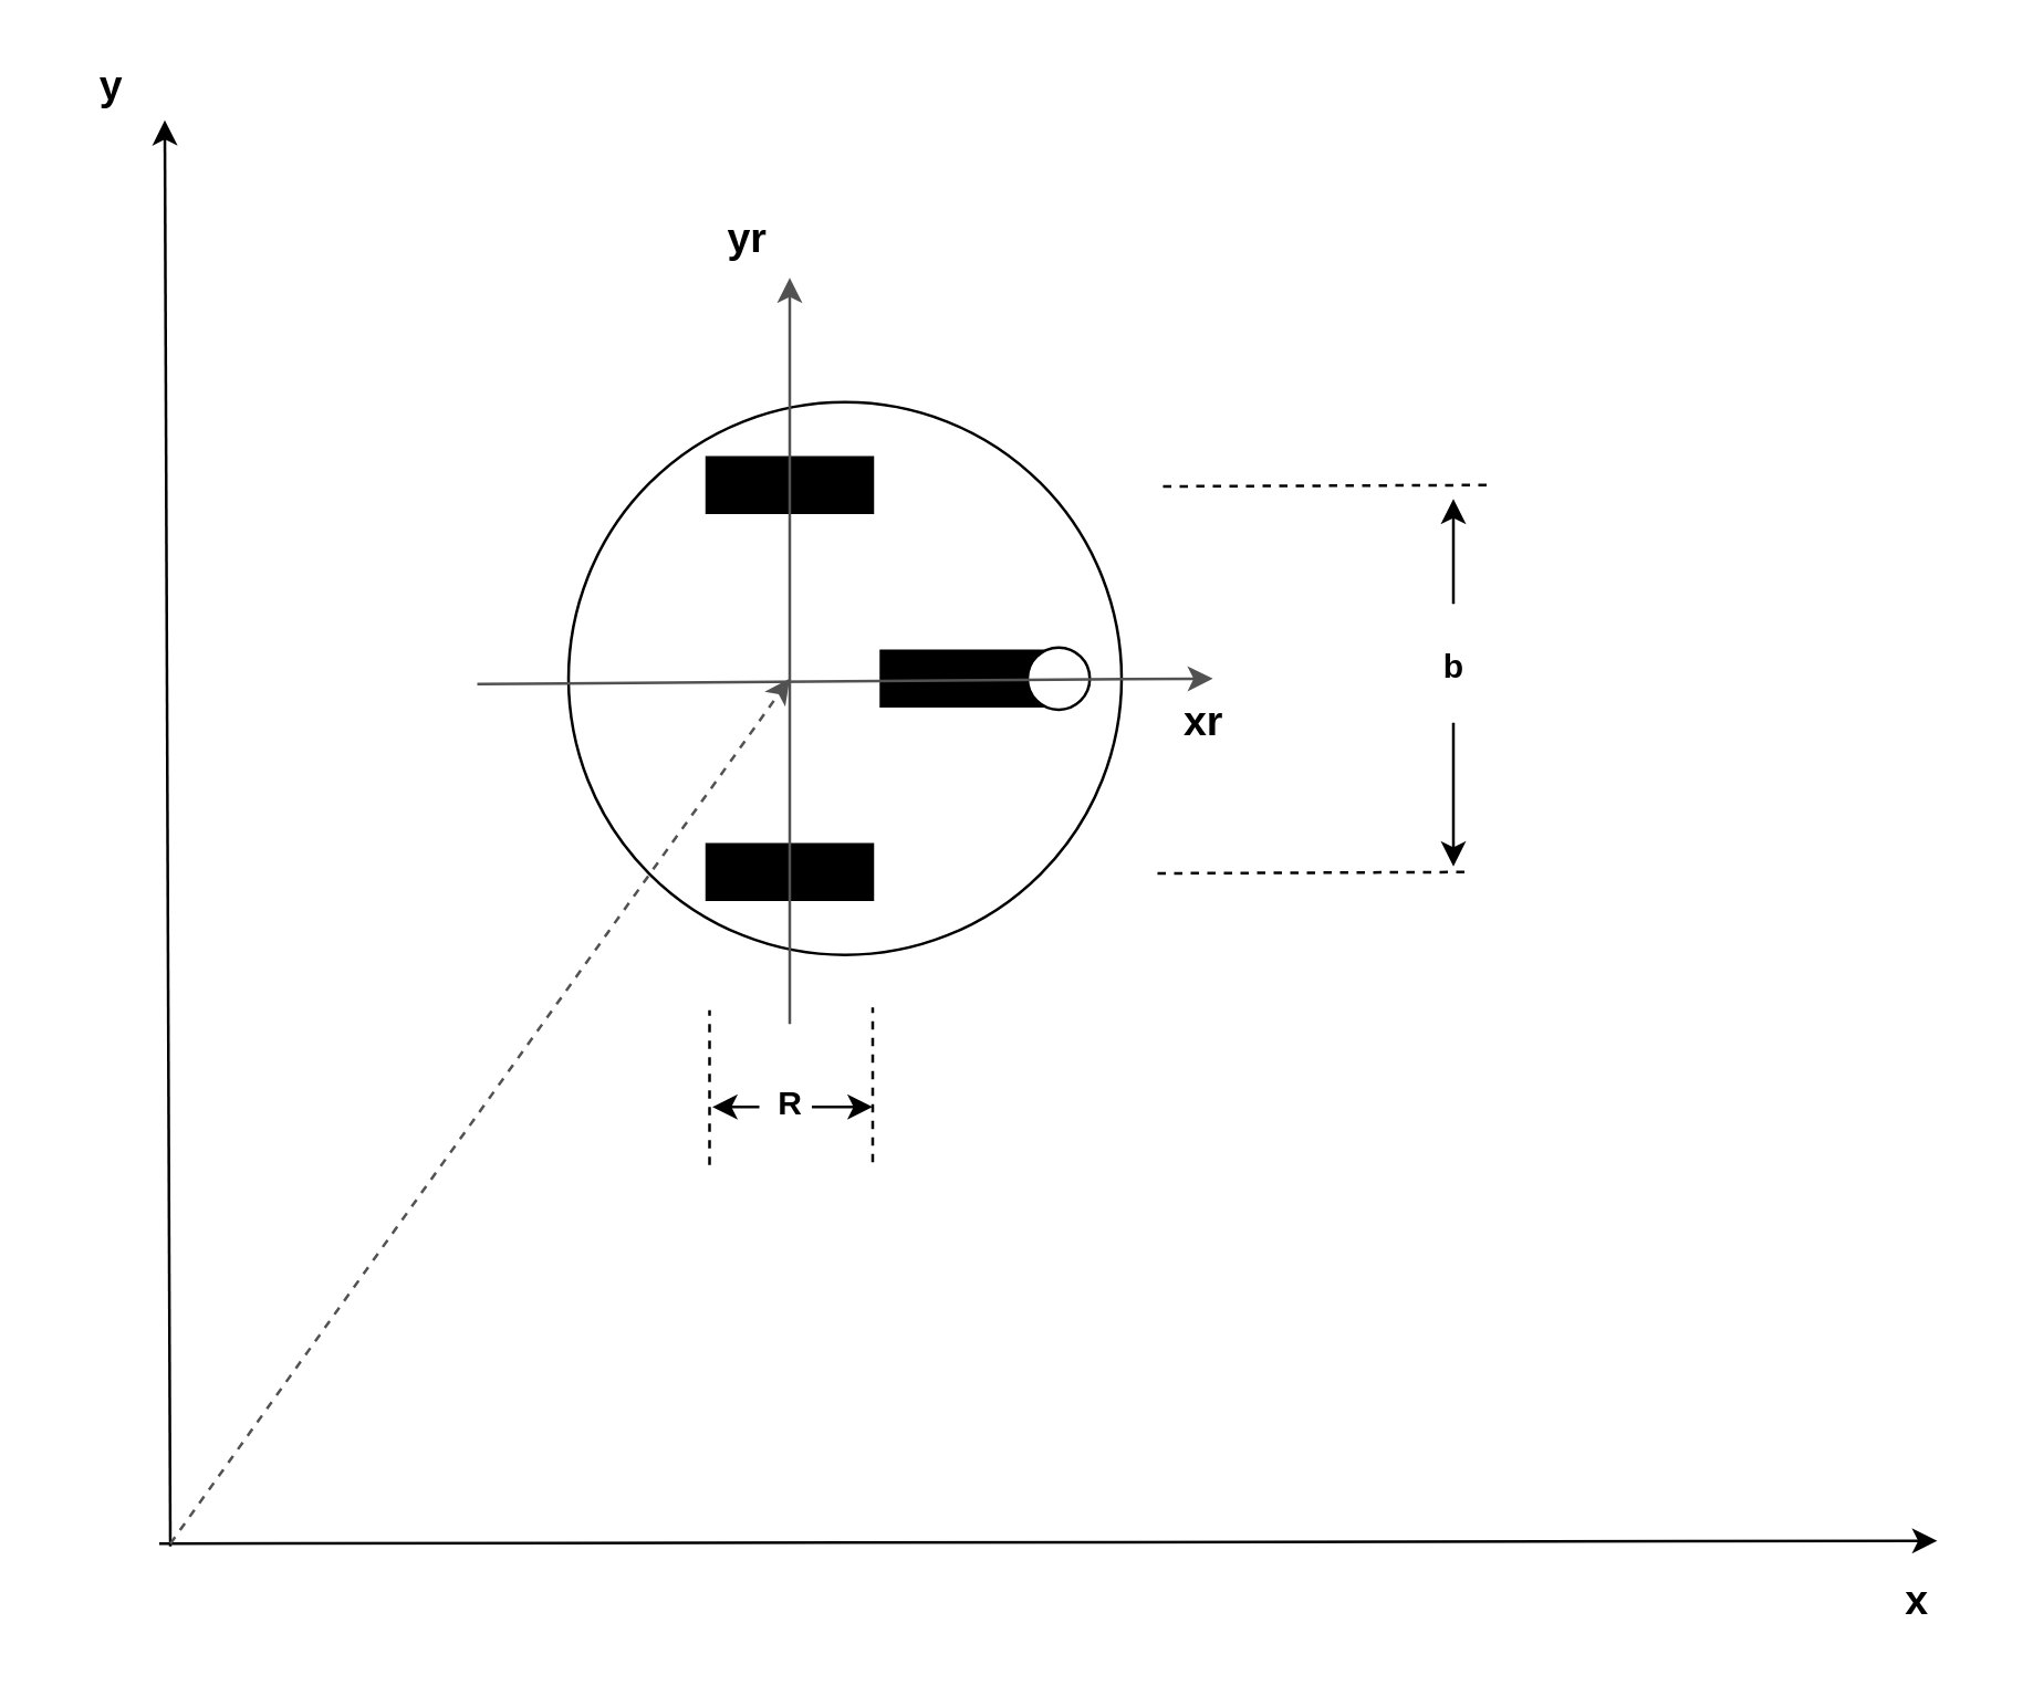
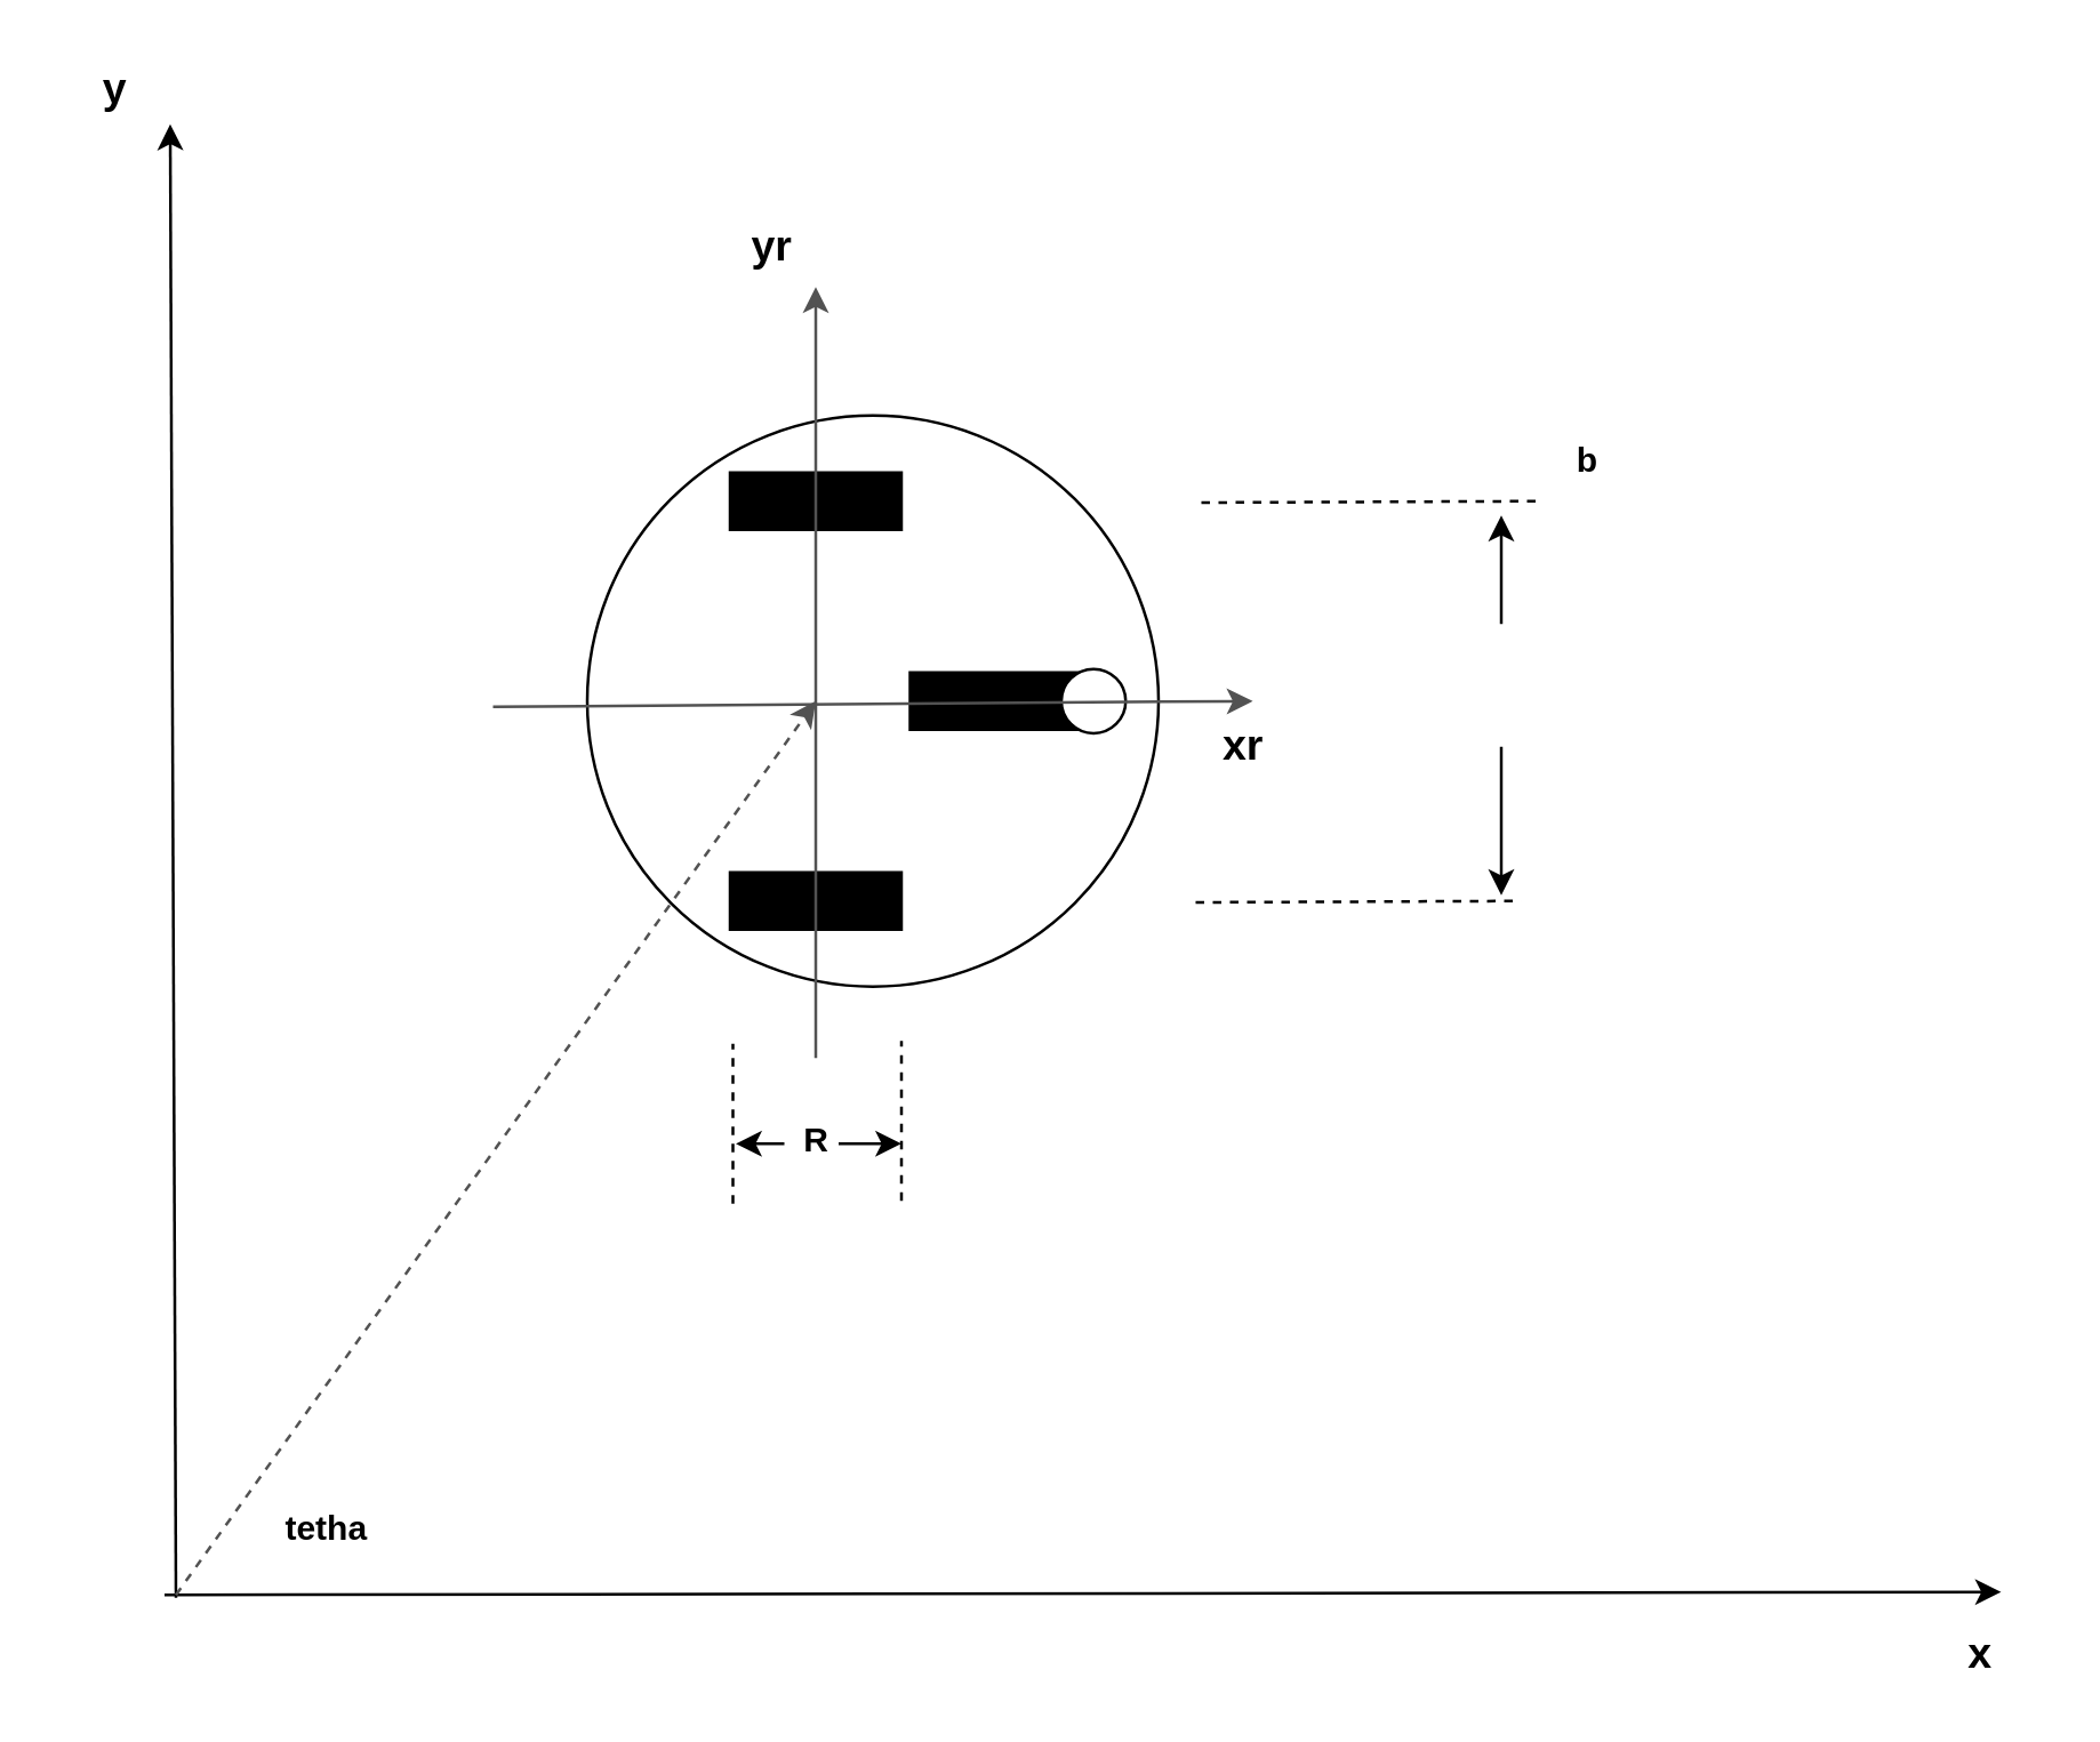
  <mxCell id="0" />
  <mxCell id="1" parent="0" />
  <mxCell id="2" value="" style="ellipse;whiteSpace=wrap;html=1;aspect=fixed;" parent="1" vertex="1"><mxGeometry x="205" y="145" width="200" height="200" as="geometry" /></mxCell>
  <mxCell id="3" value="" style="rounded=0;whiteSpace=wrap;html=1;fillColor=#00000;" parent="1" vertex="1"><mxGeometry x="255" y="165" width="60" height="20" as="geometry" /></mxCell>
  <mxCell id="4" value="" style="rounded=0;whiteSpace=wrap;html=1;fillColor=#000000;" parent="1" vertex="1"><mxGeometry x="255" y="305" width="60" height="20" as="geometry" /></mxCell>
  <mxCell id="5" value="" style="rounded=0;whiteSpace=wrap;html=1;fillColor=#000000;" parent="1" vertex="1"><mxGeometry x="318" y="235" width="60" height="20" as="geometry" /></mxCell>
  <mxCell id="6" value="" style="endArrow=classic;html=1;" parent="1" edge="1"><mxGeometry width="50" height="50" relative="1" as="geometry"><mxPoint x="61" y="559" as="sourcePoint" /><mxPoint x="59" y="43" as="targetPoint" /></mxGeometry></mxCell>
  <mxCell id="7" value="" style="endArrow=classic;html=1;" parent="1" edge="1"><mxGeometry width="50" height="50" relative="1" as="geometry"><mxPoint x="57" y="558" as="sourcePoint" /><mxPoint x="700" y="557" as="targetPoint" /></mxGeometry></mxCell>
  <mxCell id="8" value="" style="endArrow=classic;html=1;strokeColor=#525252;" parent="1" edge="1"><mxGeometry width="50" height="50" relative="1" as="geometry"><mxPoint x="285" y="370" as="sourcePoint" /><mxPoint x="285" y="100" as="targetPoint" /></mxGeometry></mxCell>
  <mxCell id="9" value="&lt;b&gt;&lt;font style=&quot;font-size: 15px&quot;&gt;y&lt;/font&gt;&lt;/b&gt;" style="text;html=1;strokeColor=none;fillColor=none;align=center;verticalAlign=middle;whiteSpace=wrap;rounded=0;" parent="1" vertex="1"><mxGeometry x="20" y="20" width="40" height="20" as="geometry" /></mxCell>
  <mxCell id="10" value="&lt;b&gt;&lt;font style=&quot;font-size: 15px&quot;&gt;x&lt;/font&gt;&lt;/b&gt;" style="text;html=1;strokeColor=none;fillColor=none;align=center;verticalAlign=middle;whiteSpace=wrap;rounded=0;" parent="1" vertex="1"><mxGeometry x="673" y="568" width="40" height="20" as="geometry" /></mxCell>
  <mxCell id="11" value="&lt;b&gt;&lt;font style=&quot;font-size: 15px&quot;&gt;yr&lt;/font&gt;&lt;/b&gt;" style="text;html=1;strokeColor=none;fillColor=none;align=center;verticalAlign=middle;whiteSpace=wrap;rounded=0;" parent="1" vertex="1"><mxGeometry x="250" y="75" width="40" height="20" as="geometry" /></mxCell>
  <mxCell id="12" value="&lt;b&gt;&lt;font style=&quot;font-size: 15px&quot;&gt;xr&lt;/font&gt;&lt;/b&gt;" style="text;html=1;strokeColor=none;fillColor=none;align=center;verticalAlign=middle;whiteSpace=wrap;rounded=0;" parent="1" vertex="1"><mxGeometry x="415" y="250" width="40" height="20" as="geometry" /></mxCell>
  <mxCell id="13" value="" style="endArrow=classic;html=1;strokeColor=#525252;dashed=1;" parent="1" edge="1"><mxGeometry width="50" height="50" relative="1" as="geometry"><mxPoint x="61" y="558" as="sourcePoint" /><mxPoint x="285" y="245" as="targetPoint" /></mxGeometry></mxCell>
  <mxCell id="14" value="" style="ellipse;whiteSpace=wrap;html=1;aspect=fixed;" parent="1" vertex="1"><mxGeometry x="371" y="233.75" width="22.5" height="22.5" as="geometry" /></mxCell>
  <mxCell id="15" value="" style="endArrow=classic;html=1;strokeColor=#525252;" parent="1" edge="1"><mxGeometry width="50" height="50" relative="1" as="geometry"><mxPoint x="172" y="247" as="sourcePoint" /><mxPoint x="438" y="245" as="targetPoint" /></mxGeometry></mxCell>
  <mxCell id="16" value="" style="endArrow=none;dashed=1;html=1;" edge="1" parent="1"><mxGeometry width="50" height="50" relative="1" as="geometry"><mxPoint x="420" y="175.5" as="sourcePoint" /><mxPoint x="539" y="175" as="targetPoint" /></mxGeometry></mxCell>
  <mxCell id="17" value="" style="endArrow=none;dashed=1;html=1;" edge="1" parent="1"><mxGeometry width="50" height="50" relative="1" as="geometry"><mxPoint x="418" y="315.5" as="sourcePoint" /><mxPoint x="532" y="315" as="targetPoint" /></mxGeometry></mxCell>
  <mxCell id="18" value="" style="endArrow=classic;html=1;" edge="1" parent="1"><mxGeometry width="50" height="50" relative="1" as="geometry"><mxPoint x="525" y="218" as="sourcePoint" /><mxPoint x="525" y="180" as="targetPoint" /></mxGeometry></mxCell>
- <mxCell id="19" value="&lt;b&gt;b&lt;/b&gt;" style="text;html=1;strokeColor=none;fillColor=none;align=center;verticalAlign=middle;whiteSpace=wrap;rounded=0;" vertex="1" parent="1"><mxGeometry x="514" y="234" width="23" height="14" as="geometry" /></mxCell>
+ <mxCell id="19" value="&lt;b&gt;b&lt;/b&gt;" style="text;html=1;strokeColor=none;fillColor=none;align=center;verticalAlign=middle;whiteSpace=wrap;rounded=0;" vertex="1" parent="1"><mxGeometry x="544" y="154" width="23" height="14" as="geometry" /></mxCell>
  <mxCell id="20" value="" style="endArrow=classic;html=1;" edge="1" parent="1"><mxGeometry width="50" height="50" relative="1" as="geometry"><mxPoint x="525" y="261" as="sourcePoint" /><mxPoint x="525" y="313" as="targetPoint" /></mxGeometry></mxCell>
  <mxCell id="21" value="" style="endArrow=none;dashed=1;html=1;" edge="1" parent="1"><mxGeometry width="50" height="50" relative="1" as="geometry"><mxPoint x="256" y="421" as="sourcePoint" /><mxPoint x="256" y="365" as="targetPoint" /></mxGeometry></mxCell>
  <mxCell id="22" value="" style="endArrow=none;dashed=1;html=1;" edge="1" parent="1"><mxGeometry width="50" height="50" relative="1" as="geometry"><mxPoint x="315" y="420" as="sourcePoint" /><mxPoint x="315" y="364" as="targetPoint" /></mxGeometry></mxCell>
  <mxCell id="23" value="&lt;b&gt;R&lt;/b&gt;" style="text;html=1;strokeColor=none;fillColor=none;align=center;verticalAlign=middle;whiteSpace=wrap;rounded=0;" vertex="1" parent="1"><mxGeometry x="278.5" y="393" width="13" height="11" as="geometry" /></mxCell>
  <mxCell id="24" value="" style="endArrow=classic;html=1;" edge="1" parent="1"><mxGeometry width="50" height="50" relative="1" as="geometry"><mxPoint x="293" y="400" as="sourcePoint" /><mxPoint x="315" y="400" as="targetPoint" /></mxGeometry></mxCell>
  <mxCell id="25" value="" style="endArrow=classic;html=1;" edge="1" parent="1"><mxGeometry width="50" height="50" relative="1" as="geometry"><mxPoint x="274" y="400" as="sourcePoint" /><mxPoint x="257" y="400" as="targetPoint" /></mxGeometry></mxCell>
+ <mxCell id="26" value="&lt;b&gt;tetha&lt;/b&gt;" style="text;html=1;strokeColor=none;fillColor=none;align=center;verticalAlign=middle;whiteSpace=wrap;rounded=0;" vertex="1" parent="1"><mxGeometry x="94" y="525" width="40" height="20" as="geometry" /></mxCell>
